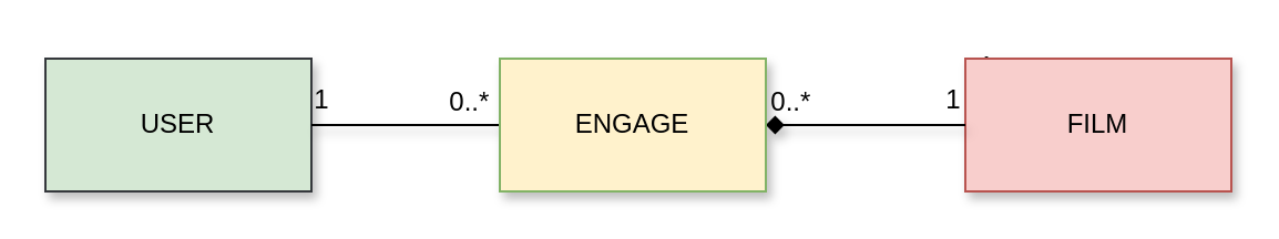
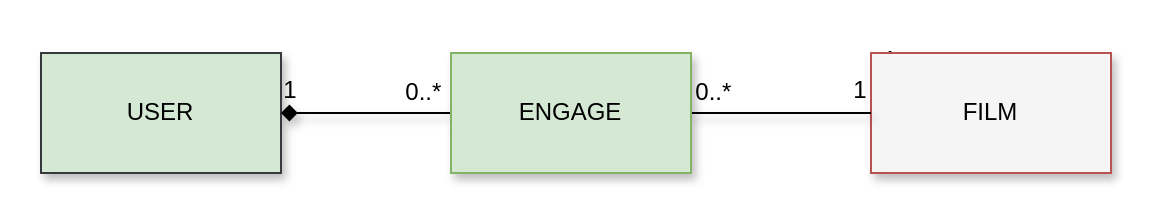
  <mxCell id="0" />
  <mxCell id="1" parent="0" />
  <mxCell id="2" value="1" style="text;html=1;strokeColor=none;fillColor=none;align=center;verticalAlign=middle;whiteSpace=wrap;rounded=0;shadow=1;" parent="1" vertex="1"><mxGeometry x="425" y="20" width="40" height="20" as="geometry" /></mxCell>
- <mxCell id="3" value="FILM" style="rounded=0;whiteSpace=wrap;html=1;fillColor=#f8cecc;strokeColor=#b85450;shadow=1;" parent="1" vertex="1"><mxGeometry x="435" y="26" width="120" height="60" as="geometry" /></mxCell>
+ <mxCell id="3" value="FILM" style="rounded=0;whiteSpace=wrap;html=1;fillColor=#f5f5f5;strokeColor=#b85450;shadow=1;" parent="1" vertex="1"><mxGeometry x="435" y="26" width="120" height="60" as="geometry" /></mxCell>
  <mxCell id="4" value="USER" style="rounded=0;whiteSpace=wrap;html=1;fillColor=#d5e8d4;strokeColor=#36393d;shadow=1;" parent="1" vertex="1"><mxGeometry x="20" y="26" width="120" height="60" as="geometry" /></mxCell>
- <mxCell id="5" value="" style="endArrow=diamond;html=1;exitX=0;exitY=0.5;exitDx=0;exitDy=0;rounded=0;shadow=1;entryX=1;entryY=0.5;entryDx=0;entryDy=0;" parent="1" source="3" target="11" edge="1"><mxGeometry width="50" height="50" relative="1" as="geometry"><mxPoint x="480" y="66" as="sourcePoint" /><mxPoint x="370" y="56" as="targetPoint" /><Array as="points" /></mxGeometry></mxCell>
- <mxCell id="6" value="" style="endArrow=none;html=1;rounded=0;shadow=1;exitX=0;exitY=0.5;exitDx=0;exitDy=0;entryX=1;entryY=0.5;entryDx=0;entryDy=0;" parent="1" source="11" target="4" edge="1"><mxGeometry width="50" height="50" relative="1" as="geometry"><mxPoint x="150" y="90" as="sourcePoint" /><mxPoint x="120" y="59" as="targetPoint" /><Array as="points" /></mxGeometry></mxCell>
+ <mxCell id="5" value="" style="endArrow=none;html=1;exitX=0;exitY=0.5;exitDx=0;exitDy=0;rounded=0;shadow=1;entryX=1;entryY=0.5;entryDx=0;entryDy=0;" parent="1" source="3" target="11" edge="1"><mxGeometry width="50" height="50" relative="1" as="geometry"><mxPoint x="480" y="66" as="sourcePoint" /><mxPoint x="370" y="56" as="targetPoint" /><Array as="points" /></mxGeometry></mxCell>
+ <mxCell id="6" value="" style="endArrow=diamond;html=1;rounded=0;shadow=1;exitX=0;exitY=0.5;exitDx=0;exitDy=0;entryX=1;entryY=0.5;entryDx=0;entryDy=0;" parent="1" source="11" target="4" edge="1"><mxGeometry width="50" height="50" relative="1" as="geometry"><mxPoint x="150" y="90" as="sourcePoint" /><mxPoint x="120" y="59" as="targetPoint" /><Array as="points" /></mxGeometry></mxCell>
  <mxCell id="7" value="1" style="text;html=1;strokeColor=none;fillColor=none;align=center;verticalAlign=middle;whiteSpace=wrap;rounded=0;spacingTop=-10;shadow=1;" parent="1" vertex="1"><mxGeometry x="410" y="40" width="40" height="20" as="geometry" /></mxCell>
  <mxCell id="8" value="1" style="text;html=1;strokeColor=none;fillColor=none;align=center;verticalAlign=middle;whiteSpace=wrap;rounded=0;spacingTop=-10;shadow=1;" parent="1" vertex="1"><mxGeometry x="125" y="40" width="40" height="20" as="geometry" /></mxCell>
  <mxCell id="9" value="0..*&amp;nbsp; &amp;nbsp; &amp;nbsp;" style="text;html=1;strokeColor=none;fillColor=none;align=center;verticalAlign=middle;whiteSpace=wrap;rounded=0;shadow=1;" parent="1" vertex="1"><mxGeometry x="345" y="36" width="40" height="20" as="geometry" /></mxCell>
  <mxCell id="10" value="0..*&amp;nbsp; &amp;nbsp; &amp;nbsp;" style="text;html=1;strokeColor=none;fillColor=none;align=center;verticalAlign=middle;whiteSpace=wrap;rounded=0;shadow=1;" parent="1" vertex="1"><mxGeometry x="200" y="36" width="40" height="20" as="geometry" /></mxCell>
- <mxCell id="11" value="ENGAGE" style="rounded=0;whiteSpace=wrap;html=1;fillColor=#fff2cc;strokeColor=#82b366;shadow=1;" parent="1" vertex="1"><mxGeometry x="225" y="26" width="120" height="60" as="geometry" /></mxCell>
+ <mxCell id="11" value="ENGAGE" style="rounded=0;whiteSpace=wrap;html=1;fillColor=#d5e8d4;strokeColor=#82b366;shadow=1;" parent="1" vertex="1"><mxGeometry x="225" y="26" width="120" height="60" as="geometry" /></mxCell>
